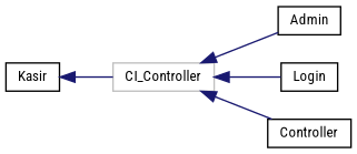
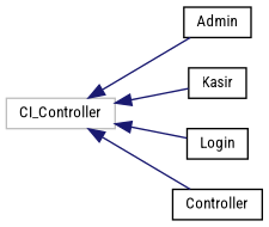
  digraph {
    fontname="Roboto Condensed"
    rankdir=LR
    node [color=black fillcolor=white fontname="Roboto Condensed" fontsize=10 shape=record style=filled]
    edge [color=midnightblue dir=back fontname="Roboto Condensed" fontsize=10 labelfontname=Helvetica labelfontsize=10 style=solid]
    n1 [color=grey75 height=0.2 label=CI_Controller width=0.4]
    n2 [height=0.2 label=Admin width=0.4]
    n3 [height=0.2 label=Kasir width=0.4]
    n4 [height=0.2 label=Login width=0.4]
    n5 [height=0.2 label=Controller width=0.4]
    n1 -> n2
-   n3 -> n1
+   n1 -> n3
    n1 -> n4
    n1 -> n5
  }
